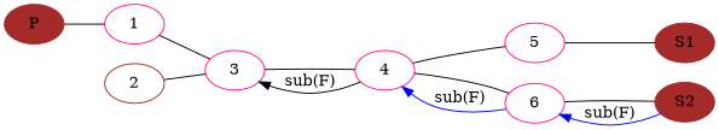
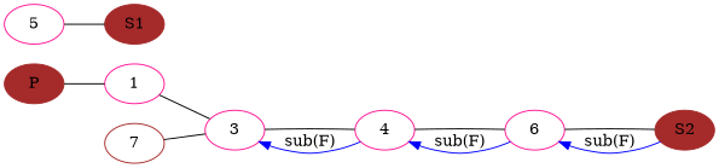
  digraph {
    rankdir=LR
    node [color=deeppink]
    edge [dir=none]
    P [color=brown style=filled]
    1
    S1 [color=brown style=filled]
    S2 [color=brown style=filled]
    3
-   2 [color=brown]
+   2 [color=brown label=7]
    4
    5
    6
    subgraph sub_1 {
      P
      1
      S1
      S2
      3
      2
      4
      5
      6
    }
    subgraph sub_2 {
      S2
      3
      4
      6
    }
    P -> 1
    1 -> 3
    3 -> 4
-   3 -> 4 [color=black dir=back label="sub(F)"]
+   3 -> 4 [color=blue dir=back label="sub(F)"]
    2 -> 3
-   4 -> 5
    4 -> 6
    4 -> 6 [color=blue dir=back label="sub(F)"]
    5 -> S1
    6 -> S2
    6 -> S2 [color=blue dir=back label="sub(F)"]
  }
